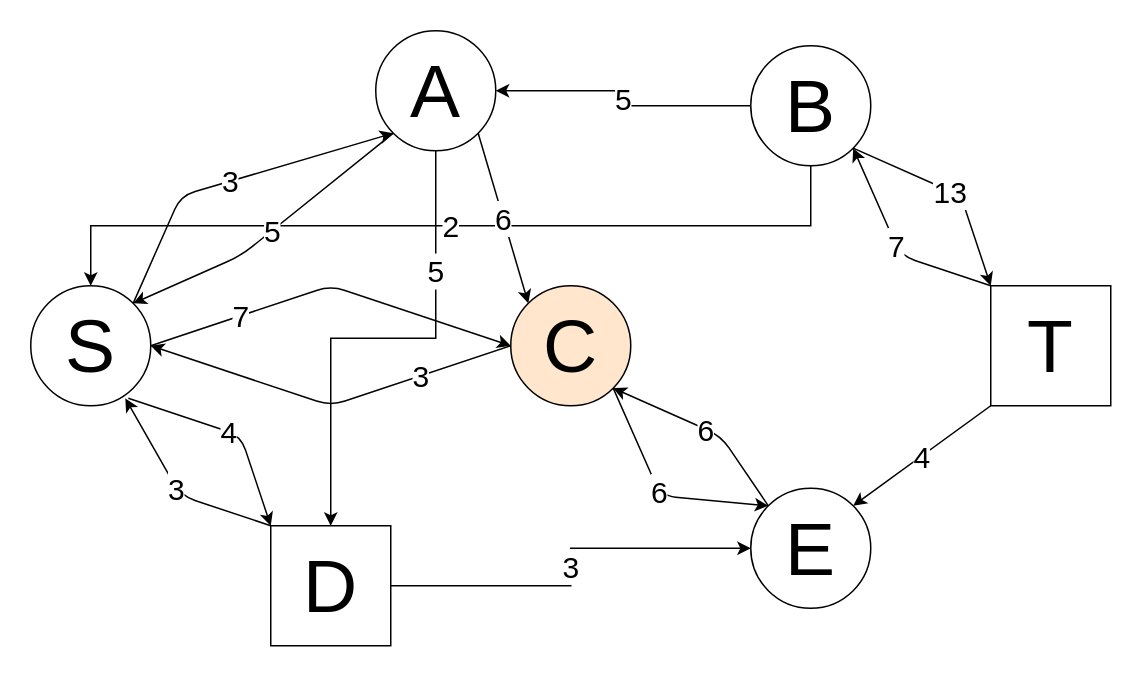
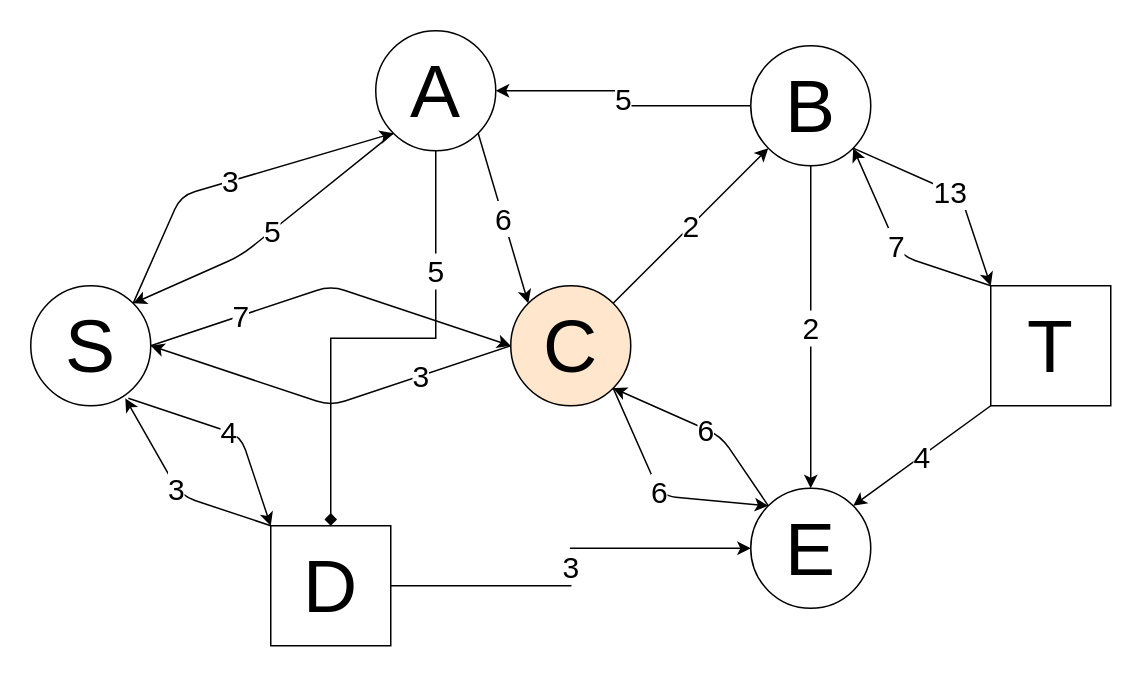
  <mxCell id="0" />
  <mxCell id="1" parent="0" />
  <mxCell id="2" value="&lt;font style=&quot;font-size: 50px&quot;&gt;S&lt;/font&gt;" style="ellipse;whiteSpace=wrap;html=1;aspect=fixed;" parent="1" vertex="1"><mxGeometry x="20" y="190" width="80" height="80" as="geometry" /></mxCell>
  <mxCell id="3" value="&lt;font style=&quot;font-size: 20px&quot;&gt;5&lt;/font&gt;" style="edgeStyle=orthogonalEdgeStyle;rounded=0;orthogonalLoop=1;jettySize=auto;html=1;exitX=0;exitY=0.5;exitDx=0;exitDy=0;entryX=1;entryY=0.5;entryDx=0;entryDy=0;" parent="1" source="8" target="5" edge="1"><mxGeometry relative="1" as="geometry"><mxPoint x="410" y="30" as="targetPoint" /></mxGeometry></mxCell>
- <mxCell id="4" value="&lt;font style=&quot;font-size: 20px&quot;&gt;5&lt;/font&gt;" style="edgeStyle=orthogonalEdgeStyle;rounded=0;orthogonalLoop=1;jettySize=auto;html=1;entryX=0.5;entryY=0;entryDx=0;entryDy=0;" parent="1" source="5" target="7" edge="1"><mxGeometry x="-0.5" relative="1" as="geometry"><mxPoint as="offset" /></mxGeometry></mxCell>
+ <mxCell id="4" value="&lt;font style=&quot;font-size: 20px&quot;&gt;5&lt;/font&gt;" style="edgeStyle=orthogonalEdgeStyle;rounded=0;orthogonalLoop=1;jettySize=auto;html=1;entryX=0.5;entryY=0;entryDx=0;entryDy=0;endArrow=diamond;" parent="1" source="5" target="7" edge="1"><mxGeometry x="-0.5" relative="1" as="geometry"><mxPoint as="offset" /></mxGeometry></mxCell>
  <mxCell id="5" value="&lt;font style=&quot;font-size: 50px&quot;&gt;A&lt;/font&gt;" style="ellipse;whiteSpace=wrap;html=1;aspect=fixed;" parent="1" vertex="1"><mxGeometry x="250" y="20" width="80" height="80" as="geometry" /></mxCell>
  <mxCell id="6" value="&lt;font style=&quot;font-size: 20px&quot;&gt;3&lt;/font&gt;" style="edgeStyle=orthogonalEdgeStyle;rounded=0;orthogonalLoop=1;jettySize=auto;html=1;entryX=0;entryY=0.5;entryDx=0;entryDy=0;" parent="1" source="7" target="11" edge="1"><mxGeometry relative="1" as="geometry" /></mxCell>
  <mxCell id="7" value="&lt;font style=&quot;font-size: 50px&quot;&gt;D&lt;/font&gt;" style="whiteSpace=wrap;html=1;aspect=fixed;rounded=0;" parent="1" vertex="1"><mxGeometry x="180" y="350" width="80" height="80" as="geometry" /></mxCell>
  <mxCell id="8" value="&lt;font style=&quot;font-size: 50px&quot;&gt;B&lt;/font&gt;" style="ellipse;whiteSpace=wrap;html=1;aspect=fixed;" parent="1" vertex="1"><mxGeometry x="500" y="30" width="80" height="80" as="geometry" /></mxCell>
  <mxCell id="9" value="&lt;font style=&quot;font-size: 50px&quot;&gt;T&lt;/font&gt;" style="whiteSpace=wrap;html=1;aspect=fixed;rounded=0;" parent="1" vertex="1"><mxGeometry x="660" y="190" width="80" height="80" as="geometry" /></mxCell>
- <mxCell id="10" value="&lt;font style=&quot;font-size: 20px&quot;&gt;2&lt;/font&gt;" style="edgeStyle=orthogonalEdgeStyle;rounded=0;orthogonalLoop=1;jettySize=auto;html=1;exitX=0.5;exitY=1;exitDx=0;exitDy=0;" parent="1" source="8" target="2" edge="1"><mxGeometry relative="1" as="geometry"><mxPoint x="490" y="260" as="sourcePoint" /></mxGeometry></mxCell>
+ <mxCell id="10" value="&lt;font style=&quot;font-size: 20px&quot;&gt;2&lt;/font&gt;" style="edgeStyle=orthogonalEdgeStyle;rounded=0;orthogonalLoop=1;jettySize=auto;html=1;entryX=0.5;entryY=0;entryDx=0;entryDy=0;exitX=0.5;exitY=1;exitDx=0;exitDy=0;" parent="1" source="8" target="11" edge="1"><mxGeometry relative="1" as="geometry"><mxPoint x="490" y="260" as="sourcePoint" /></mxGeometry></mxCell>
  <mxCell id="11" value="&lt;font style=&quot;font-size: 50px&quot;&gt;E&lt;/font&gt;" style="ellipse;whiteSpace=wrap;html=1;aspect=fixed;" parent="1" vertex="1"><mxGeometry x="500" y="325" width="80" height="80" as="geometry" /></mxCell>
  <mxCell id="12" value="&lt;font style=&quot;font-size: 50px&quot;&gt;C&lt;/font&gt;" style="ellipse;whiteSpace=wrap;html=1;aspect=fixed;fillColor=#ffe6cc;" parent="1" vertex="1"><mxGeometry x="340" y="190" width="80" height="80" as="geometry" /></mxCell>
  <mxCell id="13" value="&lt;span style=&quot;font-size: 20px&quot;&gt;3&lt;br&gt;&lt;/span&gt;" style="endArrow=classic;html=1;exitX=1;exitY=0;exitDx=0;exitDy=0;entryX=0;entryY=1;entryDx=0;entryDy=0;" parent="1" source="2" target="5" edge="1"><mxGeometry width="50" height="50" relative="1" as="geometry"><mxPoint x="60" y="130" as="sourcePoint" /><mxPoint x="110" y="80" as="targetPoint" /><Array as="points"><mxPoint x="120" y="130" /></Array><mxPoint as="offset" /></mxGeometry></mxCell>
  <mxCell id="14" value="&lt;font style=&quot;font-size: 20px&quot;&gt;13&lt;/font&gt;" style="endArrow=classic;html=1;exitX=1;exitY=1;exitDx=0;exitDy=0;entryX=0;entryY=0;entryDx=0;entryDy=0;" parent="1" source="8" target="9" edge="1"><mxGeometry width="50" height="50" relative="1" as="geometry"><mxPoint x="370" y="420" as="sourcePoint" /><mxPoint x="420" y="370" as="targetPoint" /><Array as="points"><mxPoint x="640" y="130" /></Array></mxGeometry></mxCell>
  <mxCell id="15" value="&lt;font style=&quot;font-size: 20px&quot;&gt;4&lt;/font&gt;" style="endArrow=classic;html=1;exitX=0.813;exitY=0.938;exitDx=0;exitDy=0;exitPerimeter=0;entryX=0;entryY=0;entryDx=0;entryDy=0;" parent="1" source="2" target="7" edge="1"><mxGeometry width="50" height="50" relative="1" as="geometry"><mxPoint x="370" y="420" as="sourcePoint" /><mxPoint x="420" y="370" as="targetPoint" /><Array as="points"><mxPoint x="160" y="290" /></Array></mxGeometry></mxCell>
  <mxCell id="16" value="&lt;font style=&quot;font-size: 20px&quot;&gt;4&lt;/font&gt;" style="endArrow=classic;html=1;exitX=0;exitY=1;exitDx=0;exitDy=0;entryX=1;entryY=0;entryDx=0;entryDy=0;" parent="1" source="9" target="11" edge="1"><mxGeometry width="50" height="50" relative="1" as="geometry"><mxPoint x="370" y="420" as="sourcePoint" /><mxPoint x="690" y="362" as="targetPoint" /></mxGeometry></mxCell>
  <mxCell id="17" value="&lt;font style=&quot;font-size: 20px&quot;&gt;6&lt;/font&gt;" style="endArrow=classic;html=1;exitX=1;exitY=1;exitDx=0;exitDy=0;entryX=0;entryY=0;entryDx=0;entryDy=0;" parent="1" source="5" target="12" edge="1"><mxGeometry width="50" height="50" relative="1" as="geometry"><mxPoint x="320" y="150" as="sourcePoint" /><mxPoint x="370" y="100" as="targetPoint" /></mxGeometry></mxCell>
+ <mxCell id="18" value="&lt;font style=&quot;font-size: 20px&quot;&gt;2&lt;/font&gt;" style="endArrow=classic;html=1;exitX=1;exitY=0;exitDx=0;exitDy=0;entryX=0;entryY=1;entryDx=0;entryDy=0;" parent="1" source="12" target="8" edge="1"><mxGeometry width="50" height="50" relative="1" as="geometry"><mxPoint x="430" y="150" as="sourcePoint" /><mxPoint x="480" y="100" as="targetPoint" /></mxGeometry></mxCell>
  <mxCell id="19" value="&lt;font style=&quot;font-size: 20px&quot;&gt;6&lt;/font&gt;" style="endArrow=classic;html=1;exitX=1;exitY=1;exitDx=0;exitDy=0;entryX=0;entryY=0;entryDx=0;entryDy=0;" parent="1" source="12" target="11" edge="1"><mxGeometry width="50" height="50" relative="1" as="geometry"><mxPoint x="450" y="300" as="sourcePoint" /><mxPoint x="500" y="250" as="targetPoint" /><Array as="points"><mxPoint x="440" y="330" /></Array></mxGeometry></mxCell>
  <mxCell id="20" value="&lt;font style=&quot;font-size: 20px&quot;&gt;5&lt;/font&gt;" style="endArrow=classic;html=1;exitX=0;exitY=1;exitDx=0;exitDy=0;entryX=1;entryY=0;entryDx=0;entryDy=0;" edge="1" parent="1" source="5" target="2"><mxGeometry width="50" height="50" relative="1" as="geometry"><mxPoint x="10" y="130" as="sourcePoint" /><mxPoint x="60" y="80" as="targetPoint" /><Array as="points"><mxPoint x="160" y="170" /></Array></mxGeometry></mxCell>
  <mxCell id="21" value="&lt;font style=&quot;font-size: 20px&quot;&gt;6&lt;/font&gt;" style="endArrow=classic;html=1;exitX=0;exitY=0;exitDx=0;exitDy=0;entryX=1;entryY=1;entryDx=0;entryDy=0;" edge="1" parent="1" source="11" target="12"><mxGeometry width="50" height="50" relative="1" as="geometry"><mxPoint x="660" y="400" as="sourcePoint" /><mxPoint x="710" y="350" as="targetPoint" /><Array as="points"><mxPoint x="480" y="290" /></Array></mxGeometry></mxCell>
  <mxCell id="22" value="&lt;font style=&quot;font-size: 20px&quot;&gt;7&lt;/font&gt;" style="endArrow=classic;html=1;exitX=0;exitY=0;exitDx=0;exitDy=0;entryX=1;entryY=1;entryDx=0;entryDy=0;" edge="1" parent="1" source="9" target="8"><mxGeometry width="50" height="50" relative="1" as="geometry"><mxPoint x="580" y="230" as="sourcePoint" /><mxPoint x="630" y="180" as="targetPoint" /><Array as="points"><mxPoint x="600" y="170" /></Array></mxGeometry></mxCell>
  <mxCell id="23" value="&lt;font style=&quot;font-size: 20px&quot;&gt;7&lt;/font&gt;" style="endArrow=classic;html=1;exitX=1;exitY=0.5;exitDx=0;exitDy=0;entryX=0;entryY=0.5;entryDx=0;entryDy=0;" edge="1" parent="1" source="2" target="12"><mxGeometry x="-0.5" width="50" height="50" relative="1" as="geometry"><mxPoint x="140" y="250" as="sourcePoint" /><mxPoint x="190" y="200" as="targetPoint" /><Array as="points"><mxPoint x="220" y="190" /></Array><mxPoint as="offset" /></mxGeometry></mxCell>
  <mxCell id="24" value="&lt;font style=&quot;font-size: 20px&quot;&gt;3&lt;/font&gt;" style="endArrow=classic;html=1;exitX=0;exitY=0.5;exitDx=0;exitDy=0;entryX=1;entryY=0.5;entryDx=0;entryDy=0;" edge="1" parent="1" source="12" target="2"><mxGeometry x="-0.5" width="50" height="50" relative="1" as="geometry"><mxPoint x="240" y="290" as="sourcePoint" /><mxPoint x="290" y="240" as="targetPoint" /><Array as="points"><mxPoint x="220" y="270" /></Array><mxPoint as="offset" /></mxGeometry></mxCell>
  <mxCell id="25" value="&lt;font style=&quot;font-size: 20px&quot;&gt;3&lt;/font&gt;" style="endArrow=classic;html=1;exitX=0;exitY=0;exitDx=0;exitDy=0;entryX=0.788;entryY=0.938;entryDx=0;entryDy=0;entryPerimeter=0;" edge="1" parent="1" source="7" target="2"><mxGeometry width="50" height="50" relative="1" as="geometry"><mxPoint x="110" y="400" as="sourcePoint" /><mxPoint x="160" y="350" as="targetPoint" /><Array as="points"><mxPoint x="120" y="330" /></Array></mxGeometry></mxCell>
